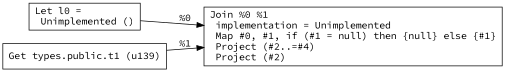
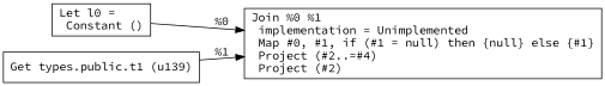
  digraph {
    rankdir=LR
    fontname="Source Code Pro"
    node [shape=record fontname="Source Code Pro"]
    edge [fontname="Source Code Pro"]
-   n1 [label="Let l0 =\l Unimplemented ()\l"]
+   n1 [label="Let l0 =\l Constant ()\l"]
    n2 [label=" Join %0 %1\l  implementation = Unimplemented\l Map #0, #1, if (#1 = null) then \{null\} else \{#1\}\l Project (#2..=#4)\l Project (#2)\l"]
    n3 [label=" Get types.public.t1 (u139)\l"]
    n1 -> n2 [label="%0\l"]
    n3 -> n2 [label="%1\l"]
  }
